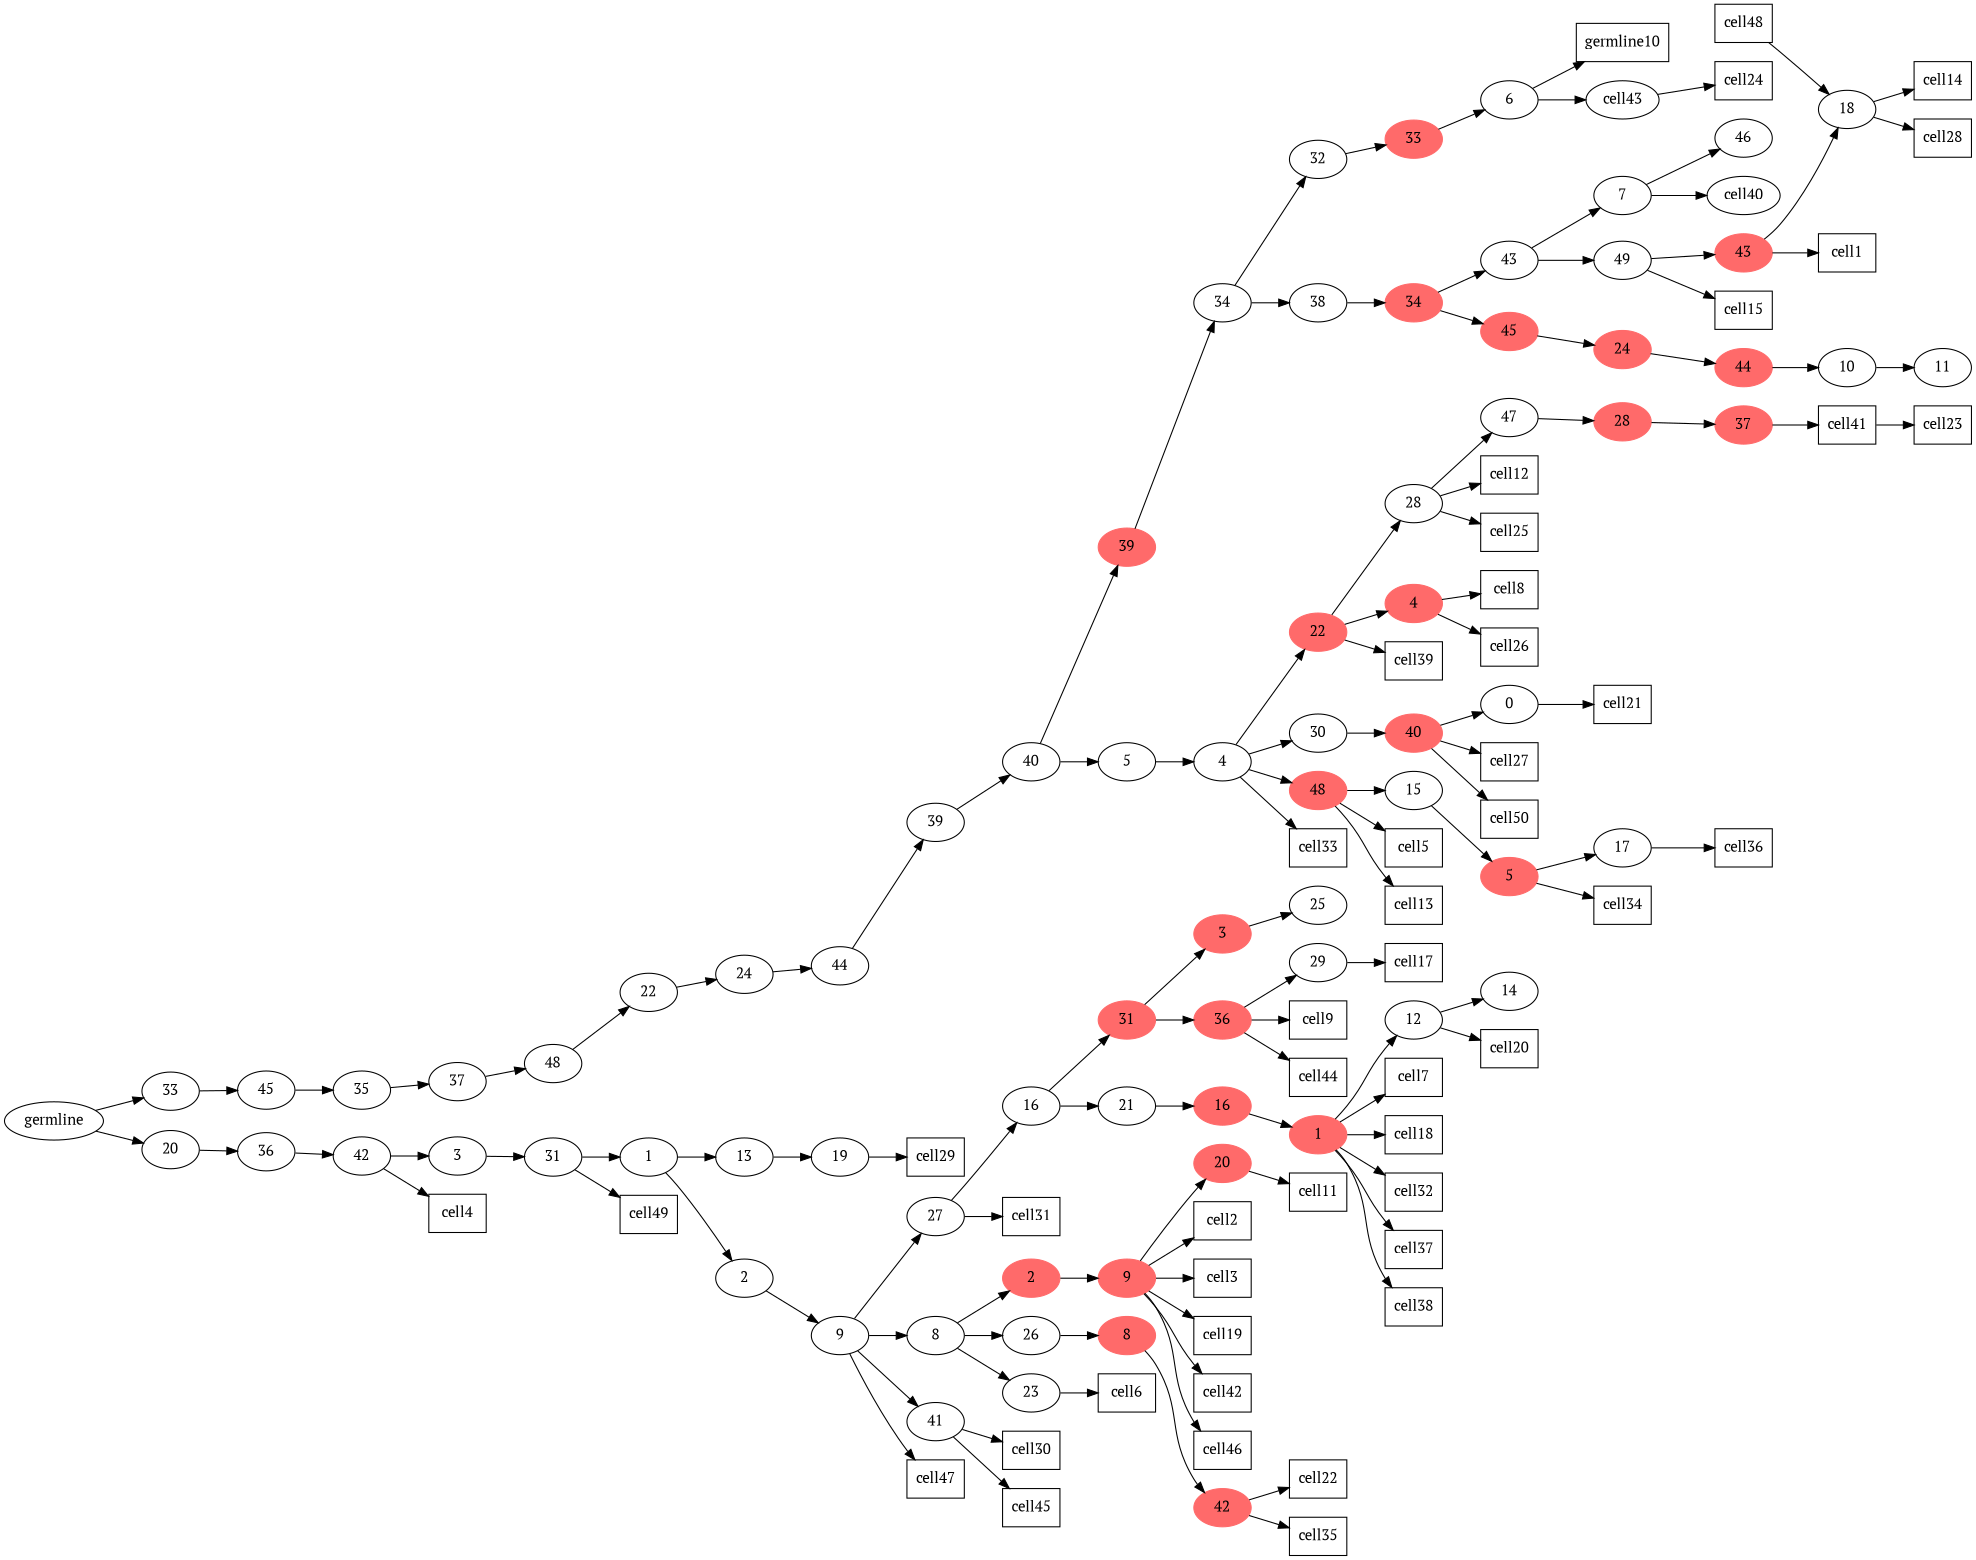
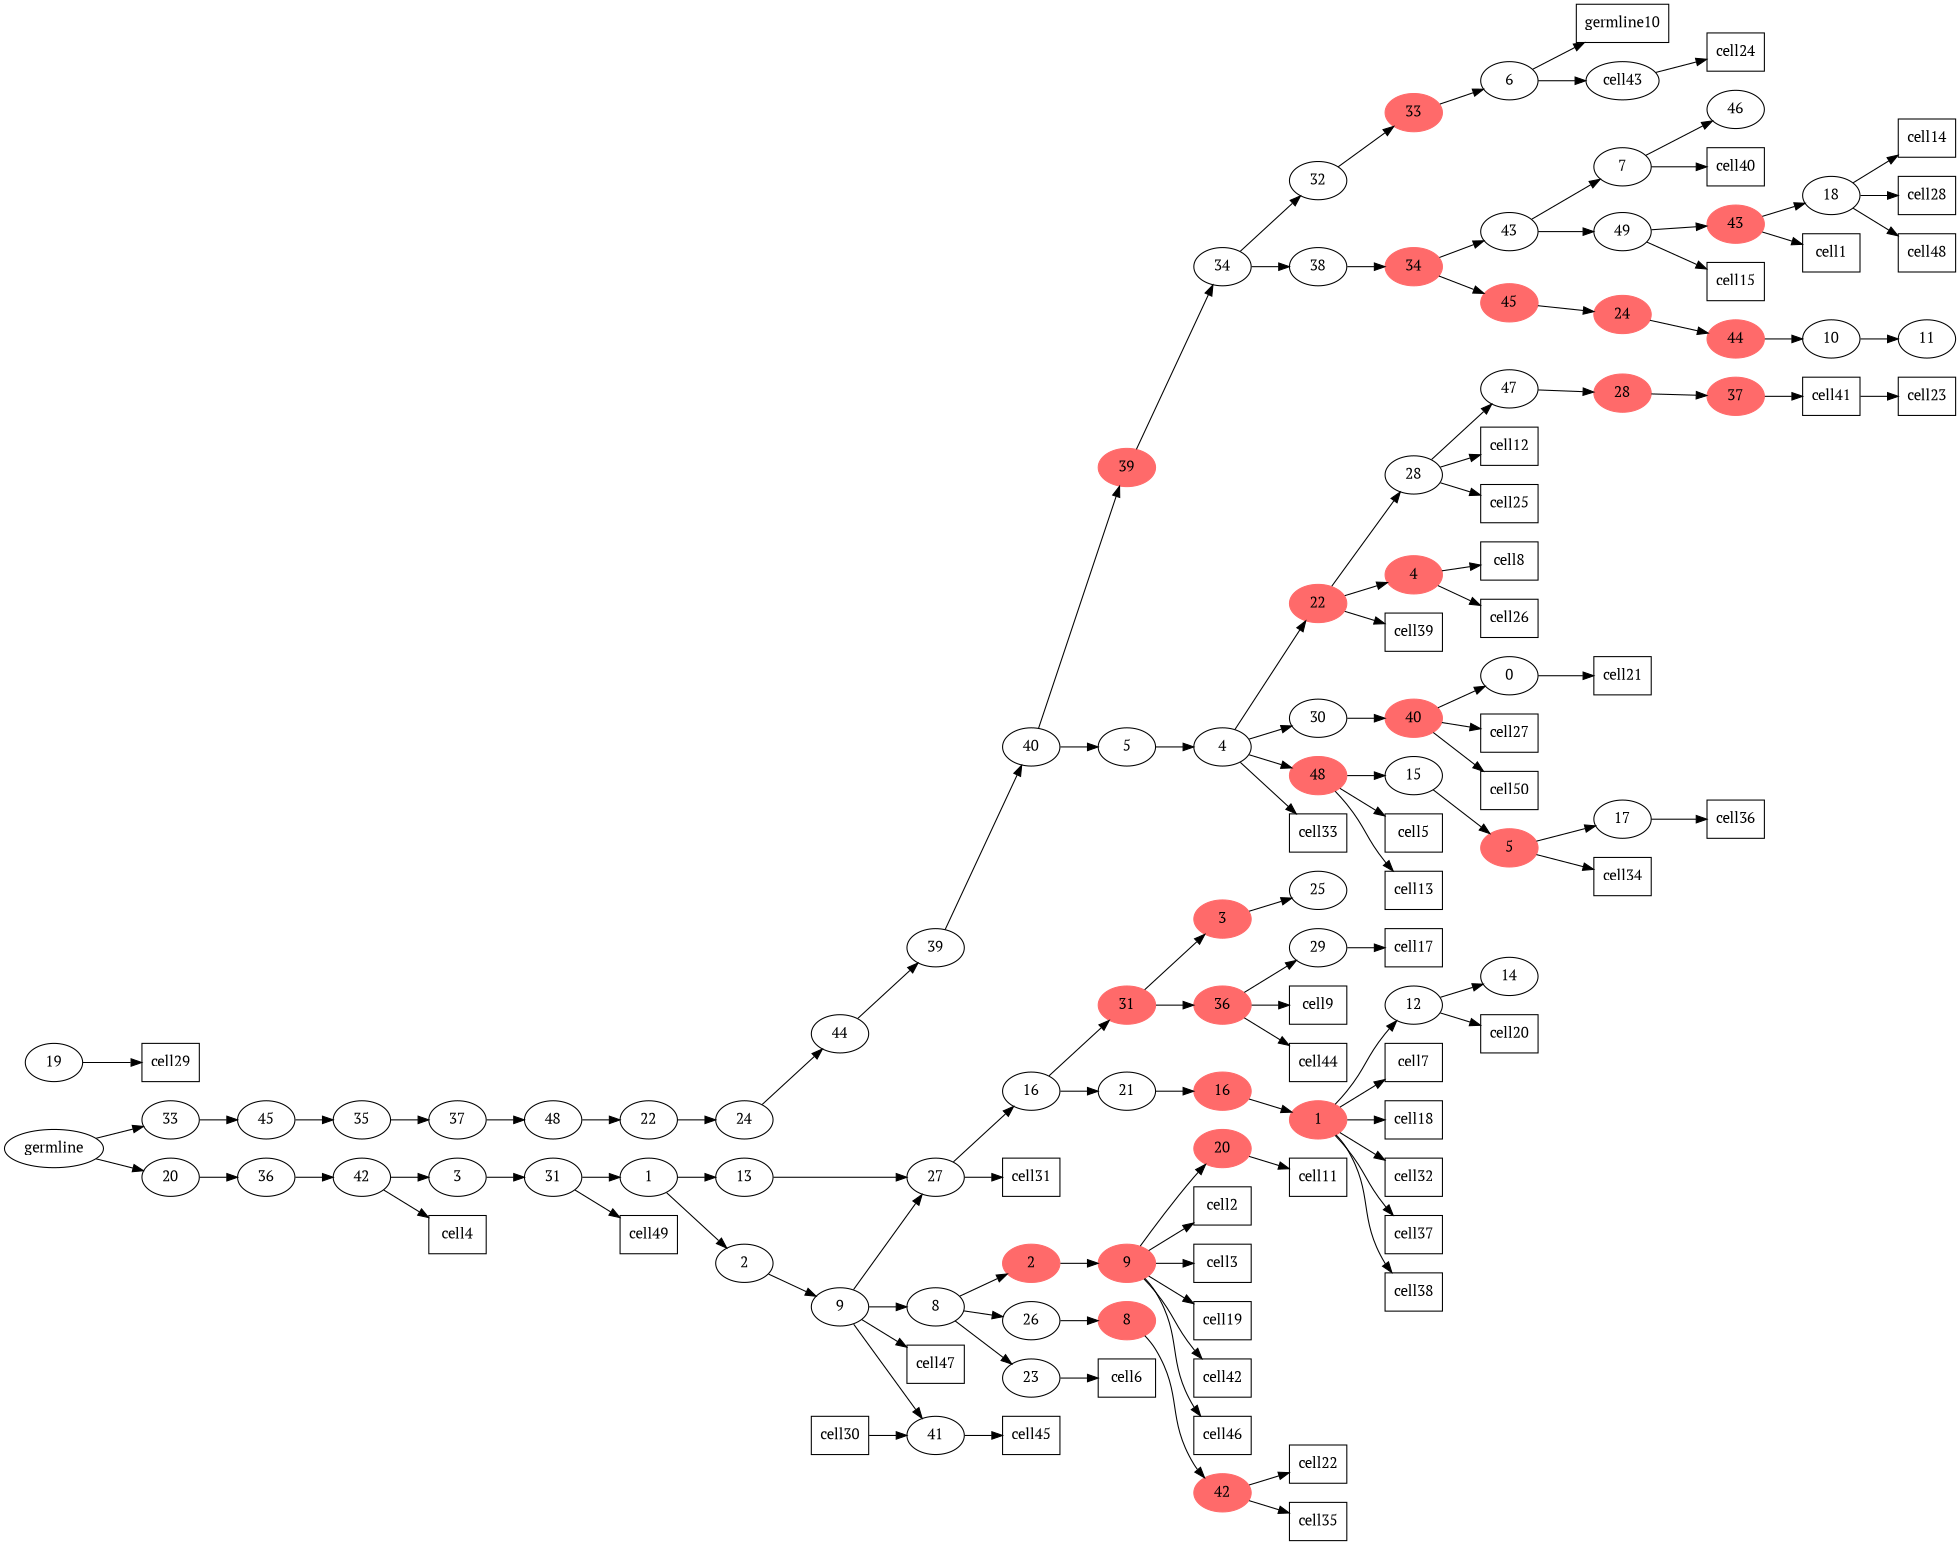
  digraph {
    fontname="PT Serif"
    rankdir=LR
    node [fontname="PT Serif"]
    edge [fontname="PT Serif"]
    n1 [color=indianred1 label=33 style=filled]
    n2 [label=6]
    n3 [label=germline10 shape=box]
    cell43 [shape=ellipse]
    cell24 [shape=box]
    n6 [label=32]
    n7 [label=7]
    n8 [label=46]
-   cell40 [shape=ellipse]
+   cell40 [shape=box]
    n10 [color=indianred1 label=43 style=filled]
    n11 [label=18]
    cell1 [shape=box]
    cell14 [shape=box]
    cell28 [shape=box]
    cell48 [shape=box]
    n16 [label=49]
    cell15 [shape=box]
    n18 [label=43]
    n19 [label=10]
    n20 [label=11]
    cell23 [shape=box]
    n22 [color=indianred1 label=44 style=filled]
    n23 [color=indianred1 label=24 style=filled]
    n24 [color=indianred1 label=45 style=filled]
    n25 [color=indianred1 label=34 style=filled]
    n26 [label=38]
    n27 [label=34]
    n28 [color=indianred1 label=39 style=filled]
    n29 [color=indianred1 label=28 style=filled]
    n30 [color=indianred1 label=37 style=filled]
    cell41 [shape=box]
    n32 [label=47]
    n33 [label=28]
    cell12 [shape=box]
    cell25 [shape=box]
    n36 [color=indianred1 label=22 style=filled]
    n37 [color=indianred1 label=4 style=filled]
    cell39 [shape=box]
    cell8 [shape=box]
    cell26 [shape=box]
    n41 [color=indianred1 label=40 style=filled]
    n42 [label=0]
    cell27 [shape=box]
    cell50 [shape=box]
    cell21 [shape=box]
    n46 [label=30]
    n47 [color=indianred1 label=5 style=filled]
    n48 [label=17]
    cell34 [shape=box]
    cell36 [shape=box]
    n51 [label=15]
    n52 [color=indianred1 label=48 style=filled]
    cell5 [shape=box]
    cell13 [shape=box]
    n55 [label=4]
    cell33 [shape=box]
    n57 [label=5]
    n58 [label=40]
    n59 [label=39]
    n60 [label=44]
    n61 [label=24]
    n62 [label=22]
    n63 [label=48]
    n64 [label=37]
    n65 [label=35]
    n66 [label=45]
    n67 [label=33]
    n68 [label=13]
    n69 [label=19]
    cell29 [shape=box]
    n71 [color=indianred1 label=3 style=filled]
    n72 [label=25]
    n73 [color=indianred1 label=36 style=filled]
    n74 [label=29]
    cell9 [shape=box]
    cell44 [shape=box]
    cell17 [shape=box]
    n78 [color=indianred1 label=31 style=filled]
    n79 [label=12]
    n80 [label=14]
    cell20 [shape=box]
    n82 [color=indianred1 label=1 style=filled]
    cell7 [shape=box]
    cell18 [shape=box]
    cell32 [shape=box]
    cell37 [shape=box]
    cell38 [shape=box]
    n88 [color=indianred1 label=16 style=filled]
    n89 [label=21]
    n90 [label=16]
    n91 [label=27]
    cell31 [shape=box]
    n93 [color=indianred1 label=9 style=filled]
    n94 [color=indianred1 label=20 style=filled]
    cell2 [shape=box]
    cell3 [shape=box]
    cell19 [shape=box]
    cell42 [shape=box]
    cell46 [shape=box]
    cell11 [shape=box]
    n101 [color=indianred1 label=2 style=filled]
    n102 [color=indianred1 label=8 style=filled]
    n103 [color=indianred1 label=42 style=filled]
    cell22 [shape=box]
    cell35 [shape=box]
    n106 [label=26]
    n107 [label=8]
    n108 [label=23]
    cell6 [shape=box]
    n110 [label=9]
    n111 [label=41]
    cell47 [shape=box]
    cell30 [shape=box]
    cell45 [shape=box]
    n115 [label=2]
    n116 [label=1]
    n117 [label=31]
    cell49 [shape=box]
    n119 [label=3]
    n120 [label=42]
    cell4 [shape=box]
    n122 [label=36]
    n123 [label=20]
    n124 [label=germline]
    n1 -> n2
    n2 -> n3
    n2 -> cell43
    cell43 -> cell24
    n6 -> n1
    n7 -> n8
    n7 -> cell40
    n10 -> n11
    n10 -> cell1
    n11 -> cell14
    n11 -> cell28
-   cell48 -> n11
+   n11 -> cell48
    n16 -> n10
    n16 -> cell15
    n18 -> n7
    n18 -> n16
    n19 -> n20
    n22 -> n19
    n23 -> n22
    n24 -> n23
    n25 -> n18
    n25 -> n24
    n26 -> n25
    n27 -> n6
    n27 -> n26
    n28 -> n27
    n29 -> n30
    n30 -> cell41
    cell41 -> cell23
    n32 -> n29
    n33 -> n32
    n33 -> cell12
    n33 -> cell25
    n36 -> n33
    n36 -> n37
    n36 -> cell39
    n37 -> cell8
    n37 -> cell26
    n41 -> n42
    n41 -> cell27
    n41 -> cell50
    n42 -> cell21
    n46 -> n41
    n47 -> n48
    n47 -> cell34
    n48 -> cell36
    n51 -> n47
    n52 -> n51
    n52 -> cell5
    n52 -> cell13
    n55 -> n36
    n55 -> n46
    n55 -> n52
    n55 -> cell33
    n57 -> n55
    n58 -> n28
    n58 -> n57
    n59 -> n58
    n60 -> n59
    n61 -> n60
    n62 -> n61
    n63 -> n62
    n64 -> n63
    n65 -> n64
    n66 -> n65
    n67 -> n66
-   n68 -> n69
+   n68 -> n91
    n69 -> cell29
    n71 -> n72
    n73 -> n74
    n73 -> cell9
    n73 -> cell44
    n74 -> cell17
    n78 -> n71
    n78 -> n73
    n79 -> n80
    n79 -> cell20
    n82 -> n79
    n82 -> cell7
    n82 -> cell18
    n82 -> cell32
    n82 -> cell37
    n82 -> cell38
    n88 -> n82
    n89 -> n88
    n90 -> n78
    n90 -> n89
    n91 -> n90
    n91 -> cell31
    n93 -> n94
    n93 -> cell2
    n93 -> cell3
    n93 -> cell19
    n93 -> cell42
    n93 -> cell46
    n94 -> cell11
    n101 -> n93
    n102 -> n103
    n103 -> cell22
    n103 -> cell35
    n106 -> n102
    n107 -> n101
    n107 -> n106
    n107 -> n108
    n108 -> cell6
    n110 -> n91
    n110 -> n107
    n110 -> n111
    n110 -> cell47
-   n111 -> cell30
+   cell30 -> n111
    n111 -> cell45
    n115 -> n110
    n116 -> n68
    n116 -> n115
    n117 -> n116
    n117 -> cell49
    n119 -> n117
    n120 -> n119
    n120 -> cell4
    n122 -> n120
    n123 -> n122
    n124 -> n67
    n124 -> n123
  }
